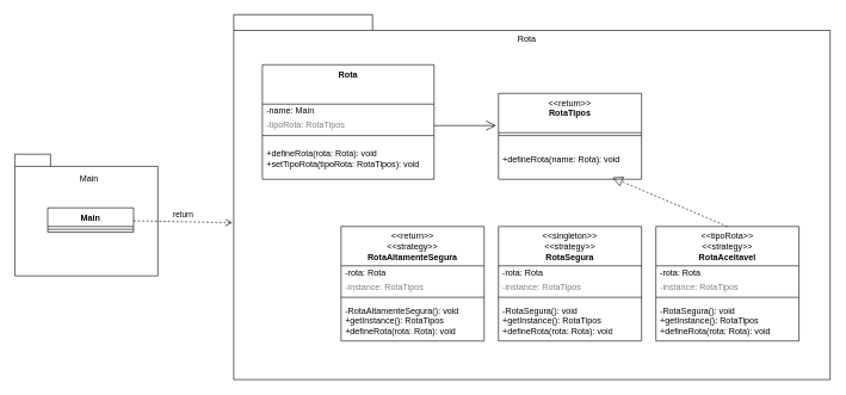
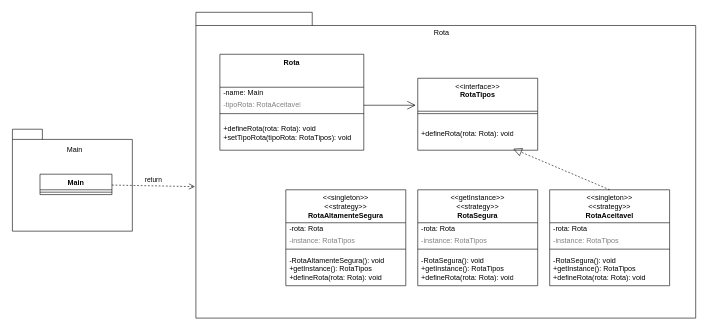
  <mxCell id="0" />
  <mxCell id="1" parent="0" />
- <mxCell id="2" value="&amp;lt;&amp;lt;return&amp;gt;&amp;gt;&lt;div&gt;&amp;lt;&amp;lt;strategy&amp;gt;&amp;gt;&lt;br&gt;&lt;b&gt;RotaAltamenteSegura&lt;/b&gt;&lt;br&gt;&lt;/div&gt;" style="swimlane;fontStyle=0;align=center;verticalAlign=top;childLayout=stackLayout;horizontal=1;startSize=55;horizontalStack=0;resizeParent=1;resizeParentMax=0;resizeLast=0;collapsible=0;marginBottom=0;html=1;whiteSpace=wrap;" vertex="1" parent="1"><mxGeometry x="476" y="316" width="200" height="160" as="geometry" /></mxCell>
+ <mxCell id="2" value="&amp;lt;&amp;lt;singleton&amp;gt;&amp;gt;&lt;div&gt;&amp;lt;&amp;lt;strategy&amp;gt;&amp;gt;&lt;br&gt;&lt;b&gt;RotaAltamenteSegura&lt;/b&gt;&lt;br&gt;&lt;/div&gt;" style="swimlane;fontStyle=0;align=center;verticalAlign=top;childLayout=stackLayout;horizontal=1;startSize=55;horizontalStack=0;resizeParent=1;resizeParentMax=0;resizeLast=0;collapsible=0;marginBottom=0;html=1;whiteSpace=wrap;" vertex="1" parent="1"><mxGeometry x="476" y="316" width="200" height="160" as="geometry" /></mxCell>
  <mxCell id="3" value="-rota: Rota" style="text;html=1;strokeColor=none;fillColor=none;align=left;verticalAlign=middle;spacingLeft=4;spacingRight=4;overflow=hidden;rotatable=0;points=[[0,0.5],[1,0.5]];portConstraint=eastwest;whiteSpace=wrap;" vertex="1" parent="2"><mxGeometry y="55" width="200" height="20" as="geometry" /></mxCell>
  <mxCell id="4" value="-instance: RotaTipos" style="text;html=1;strokeColor=none;fillColor=none;align=left;verticalAlign=middle;spacingLeft=4;spacingRight=4;overflow=hidden;rotatable=0;points=[[0,0.5],[1,0.5]];portConstraint=eastwest;fontColor=#808080;whiteSpace=wrap;" vertex="1" parent="2"><mxGeometry y="75" width="200" height="20" as="geometry" /></mxCell>
  <mxCell id="5" value="" style="line;strokeWidth=1;fillColor=none;align=left;verticalAlign=middle;spacingTop=-1;spacingLeft=3;spacingRight=3;rotatable=0;labelPosition=right;points=[];portConstraint=eastwest;" vertex="1" parent="2"><mxGeometry y="95" width="200" height="8" as="geometry" /></mxCell>
  <mxCell id="6" value="-RotaAltamenteSegura(): void&lt;div&gt;+getInstance(): RotaTipos&lt;/div&gt;&lt;div&gt;+defineRota(rota: Rota): void&lt;/div&gt;" style="text;html=1;strokeColor=none;fillColor=none;align=left;verticalAlign=middle;spacingLeft=4;spacingRight=4;overflow=hidden;rotatable=0;points=[[0,0.5],[1,0.5]];portConstraint=eastwest;whiteSpace=wrap;" vertex="1" parent="2"><mxGeometry y="103" width="200" height="57" as="geometry" /></mxCell>
- <mxCell id="7" value="&amp;lt;&amp;lt;singleton&amp;gt;&amp;gt;&lt;div&gt;&amp;lt;&amp;lt;strategy&amp;gt;&amp;gt;&lt;br&gt;&lt;b&gt;RotaSegura&lt;/b&gt;&lt;br&gt;&lt;/div&gt;" style="swimlane;fontStyle=0;align=center;verticalAlign=top;childLayout=stackLayout;horizontal=1;startSize=55;horizontalStack=0;resizeParent=1;resizeParentMax=0;resizeLast=0;collapsible=0;marginBottom=0;html=1;whiteSpace=wrap;" vertex="1" parent="1"><mxGeometry x="696" y="316" width="200" height="160" as="geometry" /></mxCell>
+ <mxCell id="7" value="&amp;lt;&amp;lt;getInstance&amp;gt;&amp;gt;&lt;div&gt;&amp;lt;&amp;lt;strategy&amp;gt;&amp;gt;&lt;br&gt;&lt;b&gt;RotaSegura&lt;/b&gt;&lt;br&gt;&lt;/div&gt;" style="swimlane;fontStyle=0;align=center;verticalAlign=top;childLayout=stackLayout;horizontal=1;startSize=55;horizontalStack=0;resizeParent=1;resizeParentMax=0;resizeLast=0;collapsible=0;marginBottom=0;html=1;whiteSpace=wrap;" vertex="1" parent="1"><mxGeometry x="696" y="316" width="200" height="160" as="geometry" /></mxCell>
  <mxCell id="8" value="-rota: Rota" style="text;html=1;strokeColor=none;fillColor=none;align=left;verticalAlign=middle;spacingLeft=4;spacingRight=4;overflow=hidden;rotatable=0;points=[[0,0.5],[1,0.5]];portConstraint=eastwest;whiteSpace=wrap;" vertex="1" parent="7"><mxGeometry y="55" width="200" height="20" as="geometry" /></mxCell>
  <mxCell id="9" value="-instance: RotaTipos" style="text;html=1;strokeColor=none;fillColor=none;align=left;verticalAlign=middle;spacingLeft=4;spacingRight=4;overflow=hidden;rotatable=0;points=[[0,0.5],[1,0.5]];portConstraint=eastwest;fontColor=#808080;whiteSpace=wrap;" vertex="1" parent="7"><mxGeometry y="75" width="200" height="20" as="geometry" /></mxCell>
  <mxCell id="10" value="" style="line;strokeWidth=1;fillColor=none;align=left;verticalAlign=middle;spacingTop=-1;spacingLeft=3;spacingRight=3;rotatable=0;labelPosition=right;points=[];portConstraint=eastwest;" vertex="1" parent="7"><mxGeometry y="95" width="200" height="8" as="geometry" /></mxCell>
  <mxCell id="11" value="-RotaSegura(): void&lt;div&gt;+getInstance(): RotaTipos&lt;/div&gt;&lt;div&gt;+defineRota(rota: Rota): void&lt;/div&gt;" style="text;html=1;strokeColor=none;fillColor=none;align=left;verticalAlign=middle;spacingLeft=4;spacingRight=4;overflow=hidden;rotatable=0;points=[[0,0.5],[1,0.5]];portConstraint=eastwest;whiteSpace=wrap;" vertex="1" parent="7"><mxGeometry y="103" width="200" height="57" as="geometry" /></mxCell>
- <mxCell id="12" value="&amp;lt;&amp;lt;tipoRota&amp;gt;&amp;gt;&lt;div&gt;&amp;lt;&amp;lt;strategy&amp;gt;&amp;gt;&lt;br&gt;&lt;b&gt;RotaAceitavel&lt;/b&gt;&lt;br&gt;&lt;/div&gt;" style="swimlane;fontStyle=0;align=center;verticalAlign=top;childLayout=stackLayout;horizontal=1;startSize=55;horizontalStack=0;resizeParent=1;resizeParentMax=0;resizeLast=0;collapsible=0;marginBottom=0;html=1;whiteSpace=wrap;" vertex="1" parent="1"><mxGeometry x="916" y="316" width="200" height="160" as="geometry" /></mxCell>
+ <mxCell id="12" value="&amp;lt;&amp;lt;singleton&amp;gt;&amp;gt;&lt;div&gt;&amp;lt;&amp;lt;strategy&amp;gt;&amp;gt;&lt;br&gt;&lt;b&gt;RotaAceitavel&lt;/b&gt;&lt;br&gt;&lt;/div&gt;" style="swimlane;fontStyle=0;align=center;verticalAlign=top;childLayout=stackLayout;horizontal=1;startSize=55;horizontalStack=0;resizeParent=1;resizeParentMax=0;resizeLast=0;collapsible=0;marginBottom=0;html=1;whiteSpace=wrap;" vertex="1" parent="1"><mxGeometry x="916" y="316" width="200" height="160" as="geometry" /></mxCell>
  <mxCell id="13" value="-rota: Rota" style="text;html=1;strokeColor=none;fillColor=none;align=left;verticalAlign=middle;spacingLeft=4;spacingRight=4;overflow=hidden;rotatable=0;points=[[0,0.5],[1,0.5]];portConstraint=eastwest;whiteSpace=wrap;" vertex="1" parent="12"><mxGeometry y="55" width="200" height="20" as="geometry" /></mxCell>
  <mxCell id="14" value="-instance: RotaTipos" style="text;html=1;strokeColor=none;fillColor=none;align=left;verticalAlign=middle;spacingLeft=4;spacingRight=4;overflow=hidden;rotatable=0;points=[[0,0.5],[1,0.5]];portConstraint=eastwest;fontColor=#808080;whiteSpace=wrap;" vertex="1" parent="12"><mxGeometry y="75" width="200" height="20" as="geometry" /></mxCell>
  <mxCell id="15" value="" style="line;strokeWidth=1;fillColor=none;align=left;verticalAlign=middle;spacingTop=-1;spacingLeft=3;spacingRight=3;rotatable=0;labelPosition=right;points=[];portConstraint=eastwest;" vertex="1" parent="12"><mxGeometry y="95" width="200" height="8" as="geometry" /></mxCell>
  <mxCell id="16" value="-RotaSegura(): void&lt;div&gt;+getInstance(): RotaTipos&lt;/div&gt;&lt;div&gt;+defineRota(rota: Rota): void&lt;/div&gt;" style="text;html=1;strokeColor=none;fillColor=none;align=left;verticalAlign=middle;spacingLeft=4;spacingRight=4;overflow=hidden;rotatable=0;points=[[0,0.5],[1,0.5]];portConstraint=eastwest;whiteSpace=wrap;" vertex="1" parent="12"><mxGeometry y="103" width="200" height="57" as="geometry" /></mxCell>
- <mxCell id="17" value="&amp;lt;&amp;lt;return&amp;gt;&amp;gt;&lt;div&gt;&lt;b&gt;RotaTipos&lt;/b&gt;&lt;br&gt;&lt;/div&gt;" style="swimlane;fontStyle=0;align=center;verticalAlign=top;childLayout=stackLayout;horizontal=1;startSize=55;horizontalStack=0;resizeParent=1;resizeParentMax=0;resizeLast=0;collapsible=0;marginBottom=0;html=1;whiteSpace=wrap;" vertex="1" parent="1"><mxGeometry x="696" y="130" width="200" height="120" as="geometry" /></mxCell>
+ <mxCell id="17" value="&amp;lt;&amp;lt;interface&amp;gt;&amp;gt;&lt;div&gt;&lt;b&gt;RotaTipos&lt;/b&gt;&lt;br&gt;&lt;/div&gt;" style="swimlane;fontStyle=0;align=center;verticalAlign=top;childLayout=stackLayout;horizontal=1;startSize=55;horizontalStack=0;resizeParent=1;resizeParentMax=0;resizeLast=0;collapsible=0;marginBottom=0;html=1;whiteSpace=wrap;" vertex="1" parent="1"><mxGeometry x="696" y="130" width="200" height="120" as="geometry" /></mxCell>
  <mxCell id="18" value="" style="line;strokeWidth=1;fillColor=none;align=left;verticalAlign=middle;spacingTop=-1;spacingLeft=3;spacingRight=3;rotatable=0;labelPosition=right;points=[];portConstraint=eastwest;" vertex="1" parent="17"><mxGeometry y="55" width="200" height="8" as="geometry" /></mxCell>
- <mxCell id="19" value="+defineRota(name: Rota): void" style="text;html=1;strokeColor=none;fillColor=none;align=left;verticalAlign=middle;spacingLeft=4;spacingRight=4;overflow=hidden;rotatable=0;points=[[0,0.5],[1,0.5]];portConstraint=eastwest;whiteSpace=wrap;" vertex="1" parent="17"><mxGeometry y="63" width="200" height="57" as="geometry" /></mxCell>
+ <mxCell id="19" value="+defineRota(rota: Rota): void" style="text;html=1;strokeColor=none;fillColor=none;align=left;verticalAlign=middle;spacingLeft=4;spacingRight=4;overflow=hidden;rotatable=0;points=[[0,0.5],[1,0.5]];portConstraint=eastwest;whiteSpace=wrap;" vertex="1" parent="17"><mxGeometry y="63" width="200" height="57" as="geometry" /></mxCell>
  <mxCell id="20" value="" style="endArrow=block;dashed=1;endFill=0;endSize=12;html=1;rounded=0;exitX=0.5;exitY=0;exitDx=0;exitDy=0;entryX=0.796;entryY=0.958;entryDx=0;entryDy=0;entryPerimeter=0;" edge="1" parent="1" source="12" target="19"><mxGeometry width="160" relative="1" as="geometry"><mxPoint x="706" y="110" as="sourcePoint" /><mxPoint x="866" y="110" as="targetPoint" /></mxGeometry></mxCell>
  <mxCell id="21" value="&lt;div&gt;&lt;b&gt;Rota&lt;/b&gt;&lt;br&gt;&lt;/div&gt;" style="swimlane;fontStyle=0;align=center;verticalAlign=top;childLayout=stackLayout;horizontal=1;startSize=55;horizontalStack=0;resizeParent=1;resizeParentMax=0;resizeLast=0;collapsible=0;marginBottom=0;html=1;whiteSpace=wrap;" vertex="1" parent="1"><mxGeometry x="366" y="90" width="240" height="160" as="geometry" /></mxCell>
  <mxCell id="22" value="-name: Main" style="text;html=1;strokeColor=none;fillColor=none;align=left;verticalAlign=middle;spacingLeft=4;spacingRight=4;overflow=hidden;rotatable=0;points=[[0,0.5],[1,0.5]];portConstraint=eastwest;whiteSpace=wrap;" vertex="1" parent="21"><mxGeometry y="55" width="240" height="20" as="geometry" /></mxCell>
- <mxCell id="23" value="-tipoRota: RotaTipos" style="text;html=1;strokeColor=none;fillColor=none;align=left;verticalAlign=middle;spacingLeft=4;spacingRight=4;overflow=hidden;rotatable=0;points=[[0,0.5],[1,0.5]];portConstraint=eastwest;fontColor=#808080;whiteSpace=wrap;" vertex="1" parent="21"><mxGeometry y="75" width="240" height="20" as="geometry" /></mxCell>
+ <mxCell id="23" value="-tipoRota: RotaAceitavel" style="text;html=1;strokeColor=none;fillColor=none;align=left;verticalAlign=middle;spacingLeft=4;spacingRight=4;overflow=hidden;rotatable=0;points=[[0,0.5],[1,0.5]];portConstraint=eastwest;fontColor=#808080;whiteSpace=wrap;" vertex="1" parent="21"><mxGeometry y="75" width="240" height="20" as="geometry" /></mxCell>
  <mxCell id="24" value="" style="line;strokeWidth=1;fillColor=none;align=left;verticalAlign=middle;spacingTop=-1;spacingLeft=3;spacingRight=3;rotatable=0;labelPosition=right;points=[];portConstraint=eastwest;" vertex="1" parent="21"><mxGeometry y="95" width="240" height="8" as="geometry" /></mxCell>
  <mxCell id="25" value="+defineRota(rota: Rota): void&lt;div&gt;+setTipoRota(tipoRota: RotaTipos): void&lt;/div&gt;" style="text;html=1;strokeColor=none;fillColor=none;align=left;verticalAlign=middle;spacingLeft=4;spacingRight=4;overflow=hidden;rotatable=0;points=[[0,0.5],[1,0.5]];portConstraint=eastwest;whiteSpace=wrap;" vertex="1" parent="21"><mxGeometry y="103" width="240" height="57" as="geometry" /></mxCell>
  <mxCell id="26" value="" style="endArrow=open;endFill=1;endSize=12;html=1;rounded=0;exitX=1;exitY=0.5;exitDx=0;exitDy=0;entryX=-0.017;entryY=0.375;entryDx=0;entryDy=0;entryPerimeter=0;" edge="1" parent="1" source="23" target="17"><mxGeometry width="160" relative="1" as="geometry"><mxPoint x="246" y="150" as="sourcePoint" /><mxPoint x="406" y="150" as="targetPoint" /></mxGeometry></mxCell>
  <mxCell id="27" value="" style="shape=folder;fontStyle=1;spacingTop=10;tabWidth=194;tabHeight=22;tabPosition=left;html=1;rounded=0;shadow=0;comic=0;labelBackgroundColor=none;strokeWidth=1;fillColor=none;fontFamily=Verdana;fontSize=10;align=left;" vertex="1" parent="1"><mxGeometry x="326" y="20" width="833.5" height="510" as="geometry" /></mxCell>
  <mxCell id="28" value="Rota" style="text;html=1;align=center;verticalAlign=middle;whiteSpace=wrap;rounded=0;" vertex="1" parent="1"><mxGeometry x="706" y="40" width="60" height="30" as="geometry" /></mxCell>
  <mxCell id="29" value="" style="group" vertex="1" connectable="0" parent="1"><mxGeometry x="20" y="215" width="200" height="170" as="geometry" /></mxCell>
  <mxCell id="30" value="" style="shape=folder;fontStyle=1;spacingTop=10;tabWidth=50;tabHeight=17;tabPosition=left;html=1;rounded=0;shadow=0;comic=0;labelBackgroundColor=none;strokeWidth=1;fontFamily=Verdana;fontSize=10;align=center;" vertex="1" parent="29"><mxGeometry width="200" height="170" as="geometry" /></mxCell>
  <mxCell id="31" value="Main" style="text;html=1;align=center;verticalAlign=middle;whiteSpace=wrap;rounded=0;" vertex="1" parent="29"><mxGeometry x="74" y="20" width="60" height="30" as="geometry" /></mxCell>
  <mxCell id="32" value="Main" style="swimlane;fontStyle=1;align=center;verticalAlign=top;childLayout=stackLayout;horizontal=1;startSize=26;horizontalStack=0;resizeParent=1;resizeParentMax=0;resizeLast=0;collapsible=1;marginBottom=0;whiteSpace=wrap;html=1;" vertex="1" parent="29"><mxGeometry x="46" y="75" width="120" height="34" as="geometry" /></mxCell>
  <mxCell id="33" value="" style="line;strokeWidth=1;fillColor=none;align=left;verticalAlign=middle;spacingTop=-1;spacingLeft=3;spacingRight=3;rotatable=0;labelPosition=right;points=[];portConstraint=eastwest;strokeColor=inherit;" vertex="1" parent="32"><mxGeometry y="26" width="120" height="8" as="geometry" /></mxCell>
  <mxCell id="34" value="return" style="html=1;verticalAlign=bottom;endArrow=open;dashed=1;endSize=8;curved=0;rounded=0;entryX=-0.002;entryY=0.57;entryDx=0;entryDy=0;entryPerimeter=0;" edge="1" parent="1" source="32" target="27"><mxGeometry relative="1" as="geometry"><mxPoint x="366" y="280" as="sourcePoint" /><mxPoint x="286" y="280" as="targetPoint" /></mxGeometry></mxCell>
